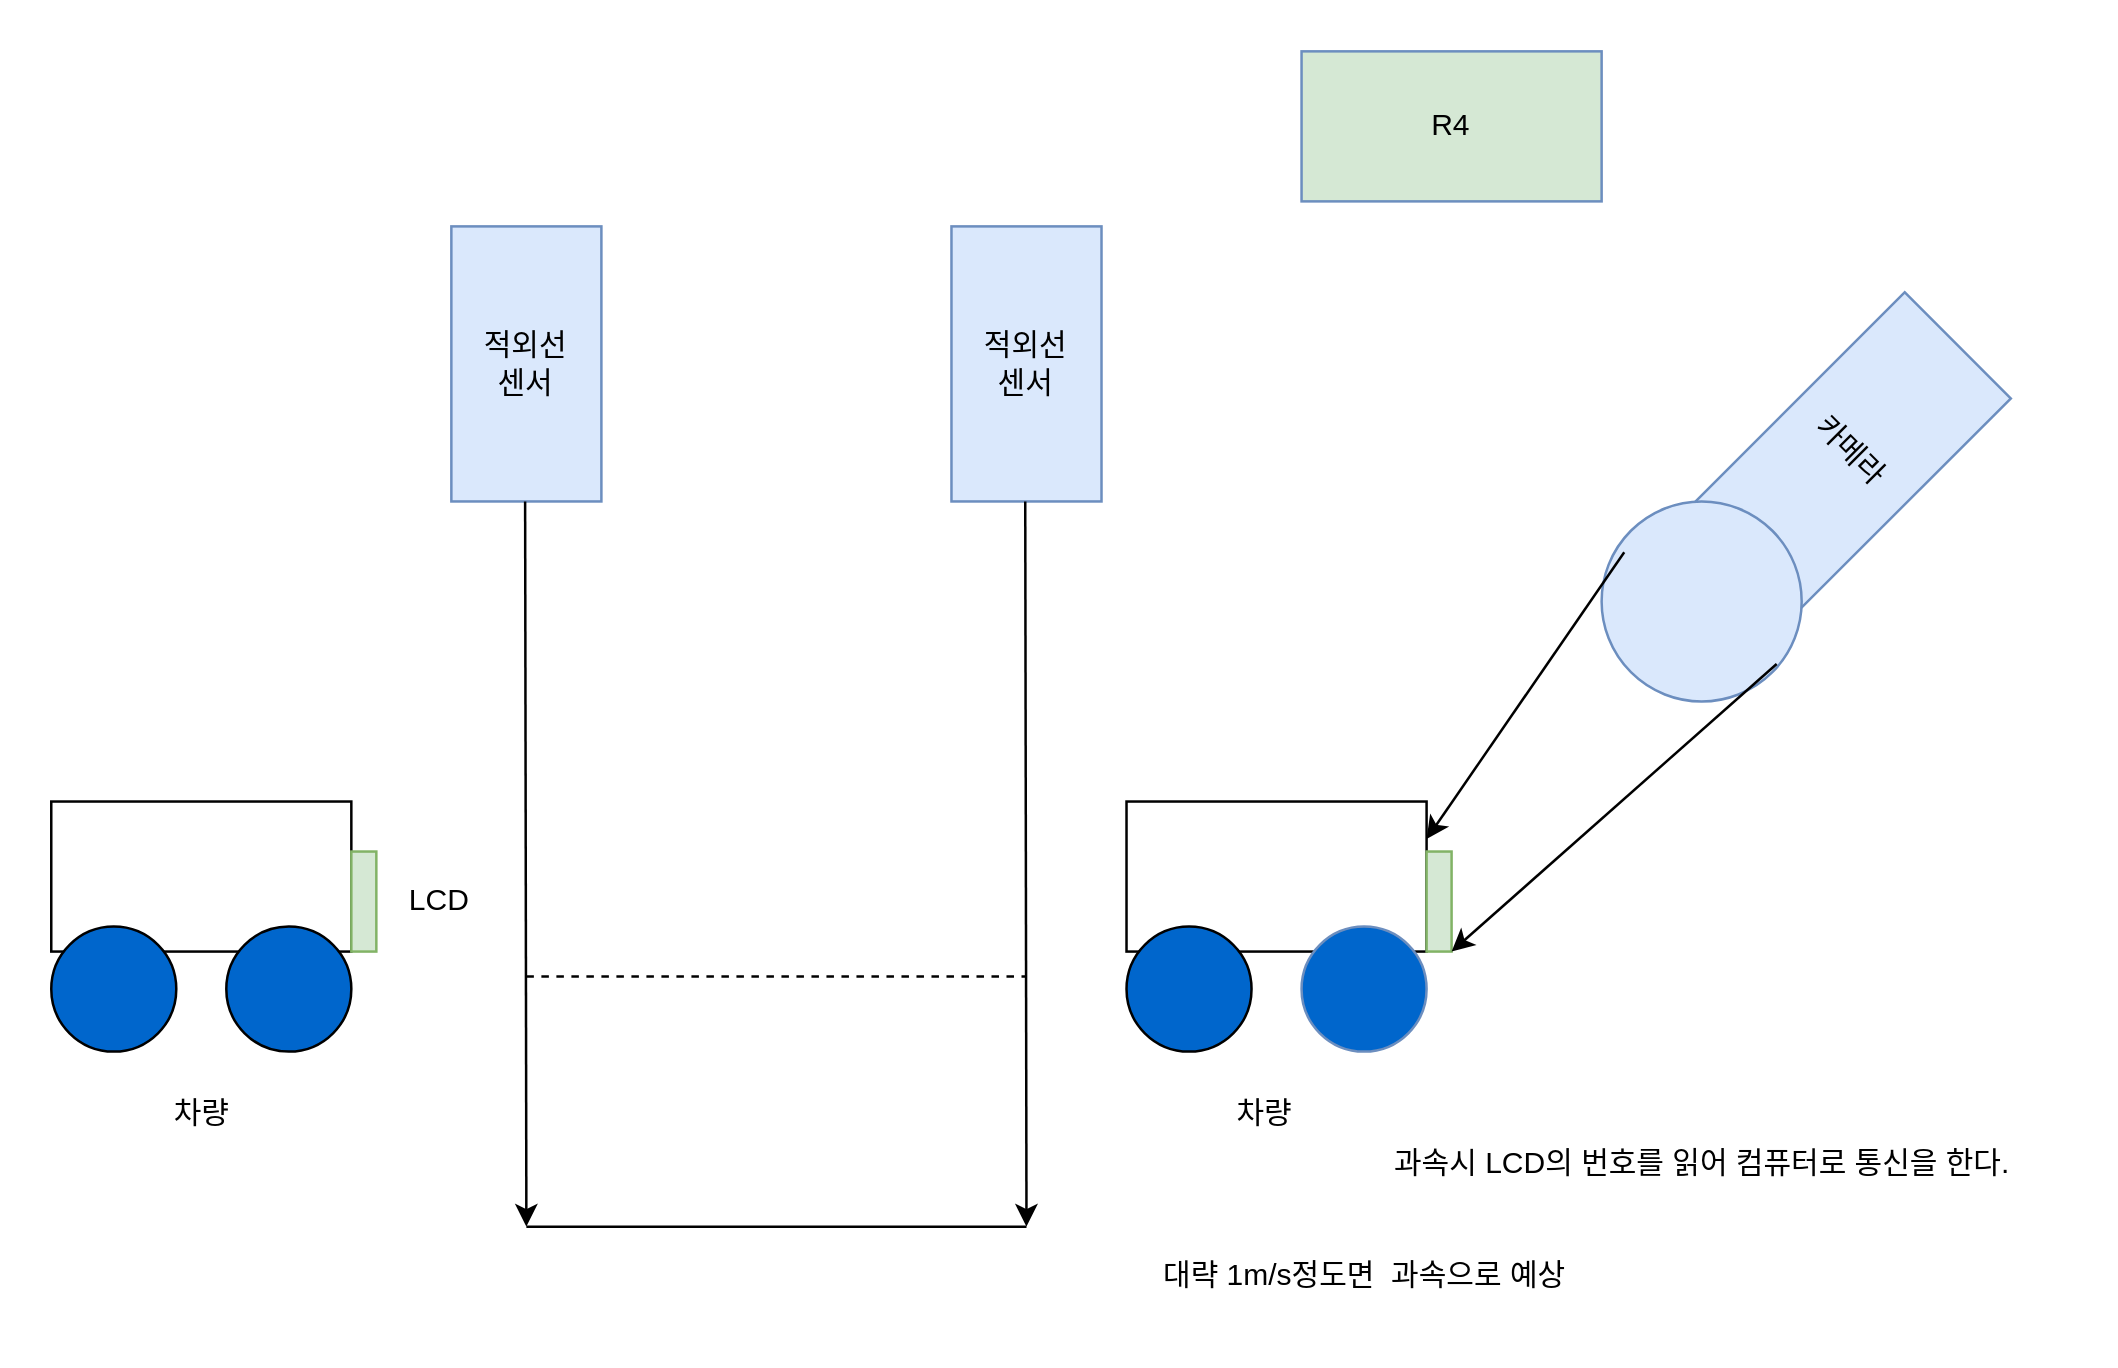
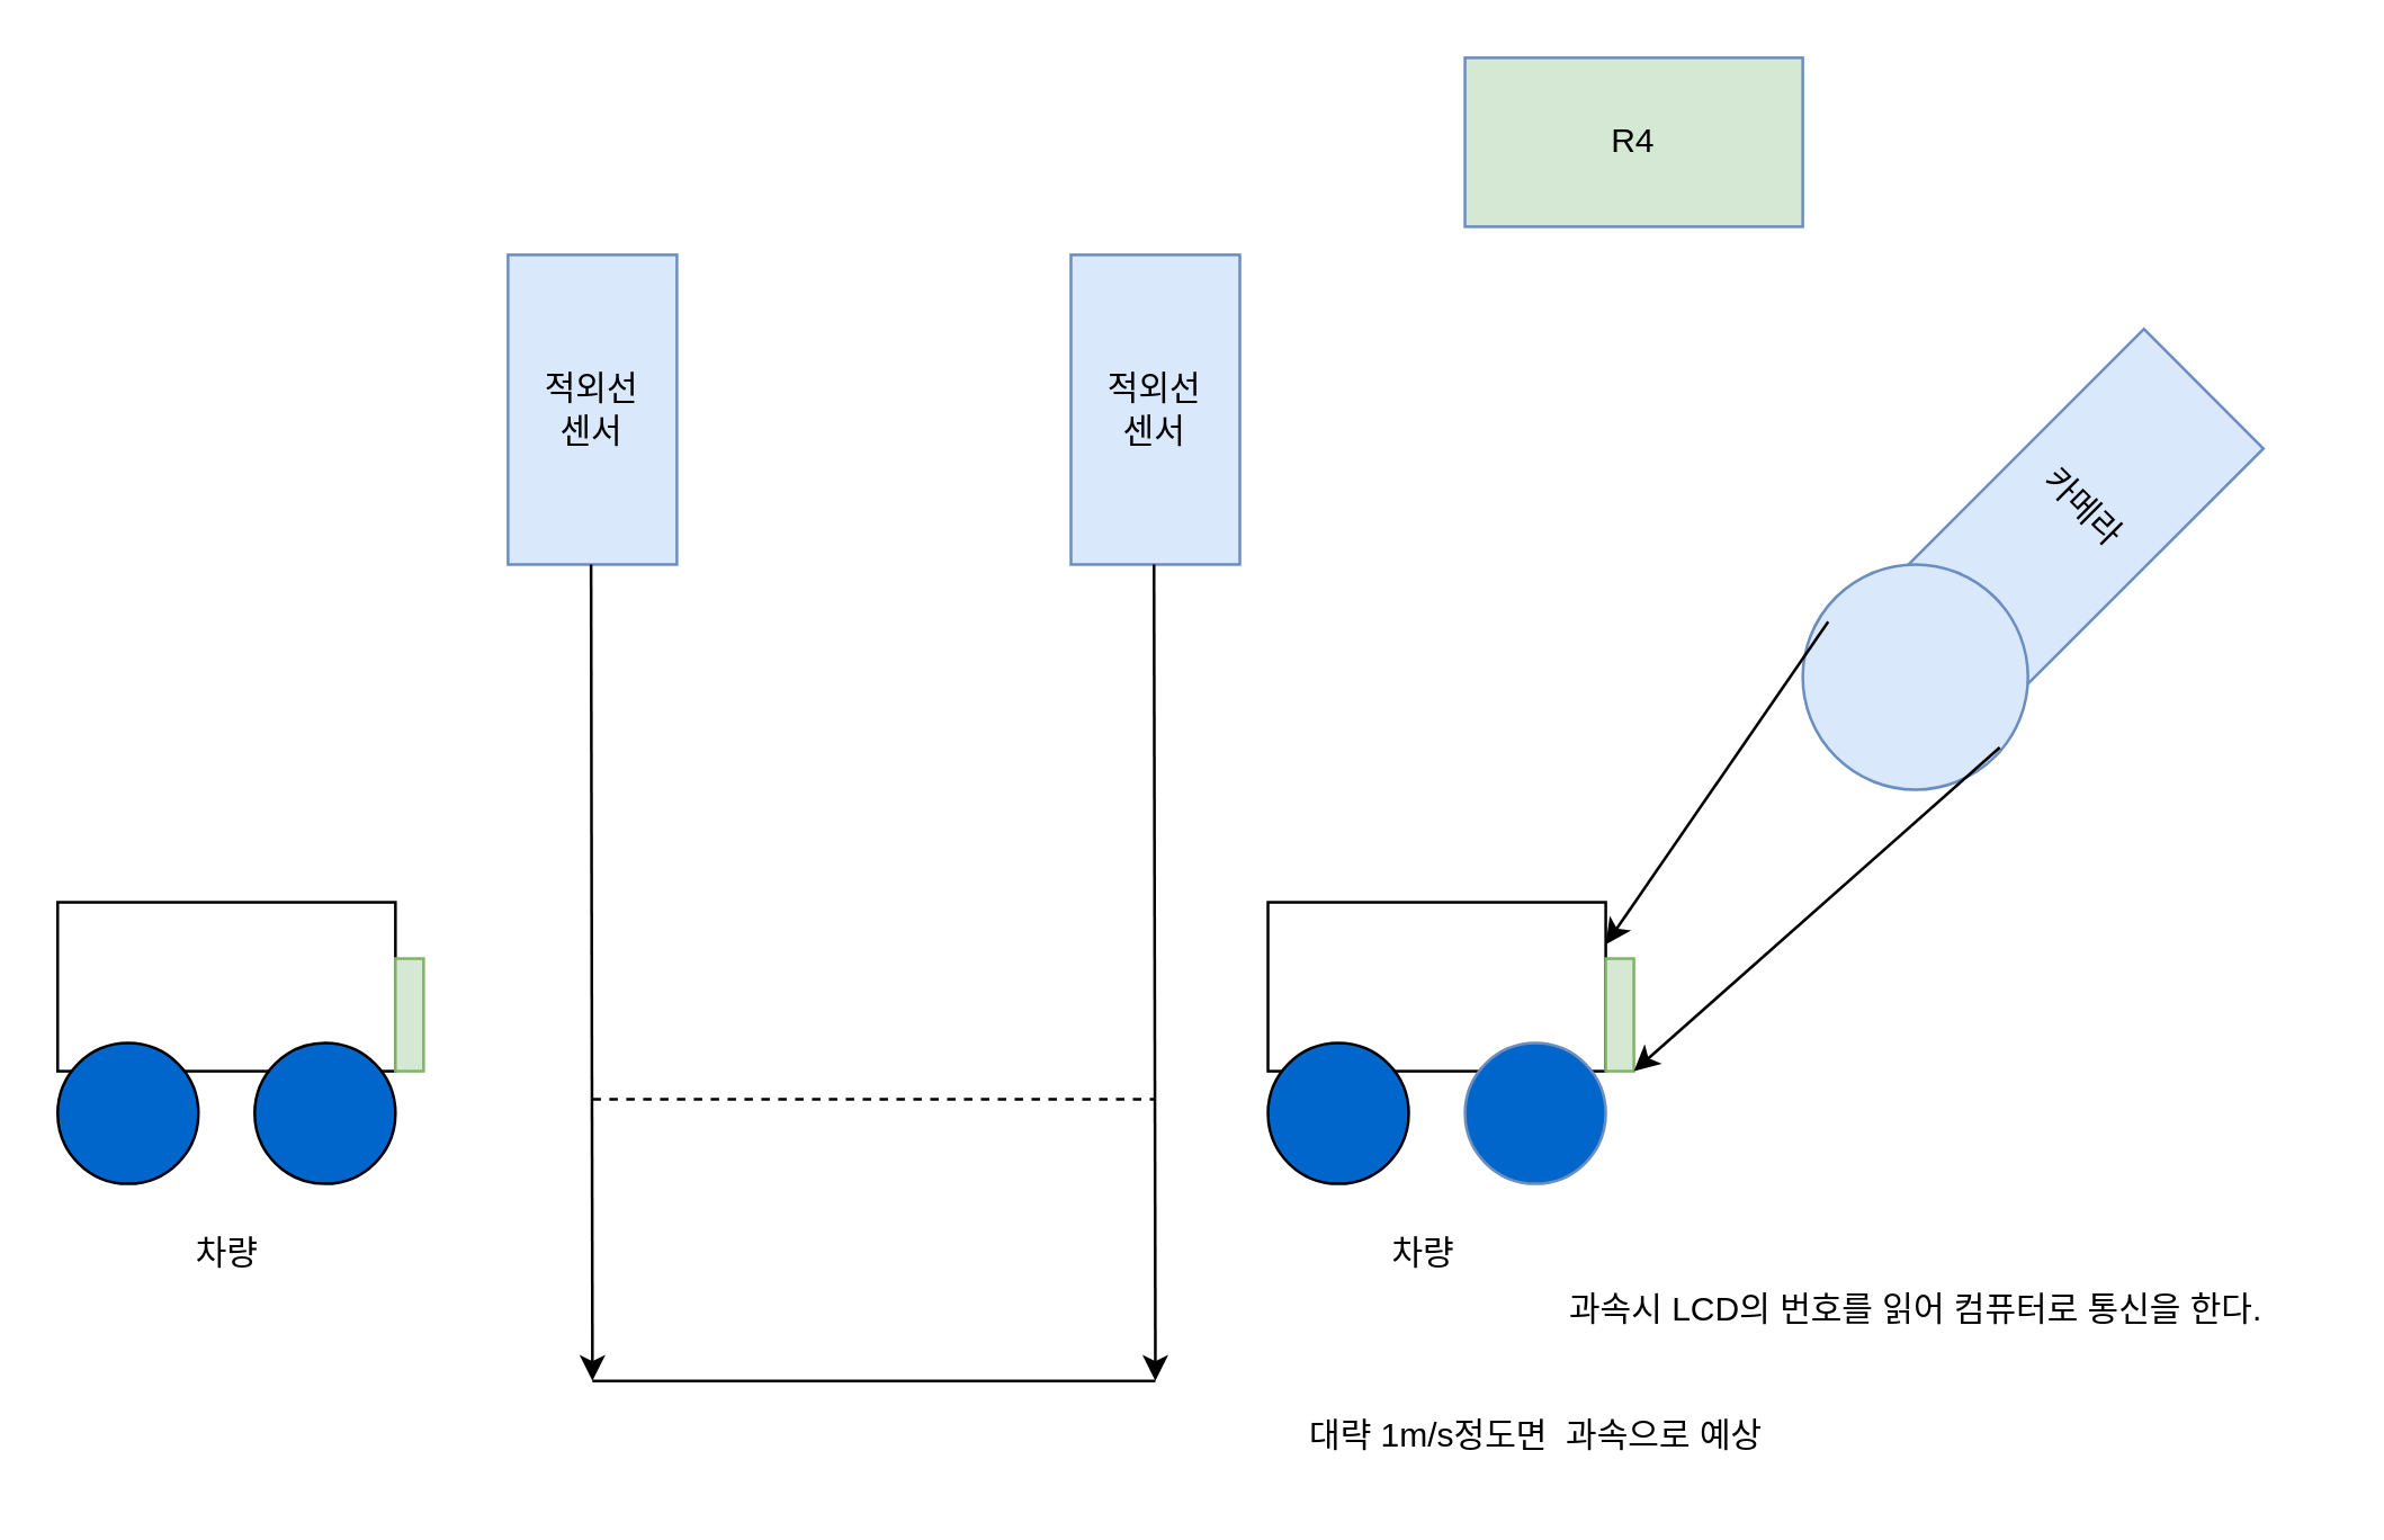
  <mxCell id="0" />
  <mxCell id="1" parent="0" />
  <mxCell id="2" value="적외선 &lt;br&gt;센서" style="whiteSpace=wrap;html=1;fillColor=#dae8fc;strokeColor=#6c8ebf;" vertex="1" parent="1"><mxGeometry x="180" y="90" width="60" height="110" as="geometry" /></mxCell>
  <mxCell id="3" value="적외선 &lt;br&gt;센서" style="whiteSpace=wrap;html=1;fillColor=#dae8fc;strokeColor=#6c8ebf;" vertex="1" parent="1"><mxGeometry x="380" y="90" width="60" height="110" as="geometry" /></mxCell>
  <mxCell id="4" value="카메라" style="whiteSpace=wrap;html=1;rotation=45;direction=south;fillColor=#dae8fc;strokeColor=#6c8ebf;" vertex="1" parent="1"><mxGeometry x="710" y="120" width="60" height="120" as="geometry" /></mxCell>
  <mxCell id="5" value="" style="ellipse;whiteSpace=wrap;html=1;fillColor=#dae8fc;strokeColor=#6c8ebf;" vertex="1" parent="1"><mxGeometry x="640" y="200" width="80" height="80" as="geometry" /></mxCell>
  <mxCell id="6" value="" style="whiteSpace=wrap;html=1;" vertex="1" parent="1"><mxGeometry x="20" y="320" width="120" height="60" as="geometry" /></mxCell>
  <mxCell id="7" value="" style="ellipse;whiteSpace=wrap;html=1;fillColor=#0066CC;" vertex="1" parent="1"><mxGeometry x="90" y="370" width="50" height="50" as="geometry" /></mxCell>
  <mxCell id="8" value="" style="ellipse;whiteSpace=wrap;html=1;fillColor=#0066CC;" vertex="1" parent="1"><mxGeometry x="20" y="370" width="50" height="50" as="geometry" /></mxCell>
  <mxCell id="9" value="" style="whiteSpace=wrap;html=1;" vertex="1" parent="1"><mxGeometry x="450" y="320" width="120" height="60" as="geometry" /></mxCell>
  <mxCell id="10" value="" style="ellipse;whiteSpace=wrap;html=1;fillColor=#0066CC;strokeColor=#6c8ebf;" vertex="1" parent="1"><mxGeometry x="520" y="370" width="50" height="50" as="geometry" /></mxCell>
  <mxCell id="11" value="" style="ellipse;whiteSpace=wrap;html=1;fillColor=#0066CC;" vertex="1" parent="1"><mxGeometry x="450" y="370" width="50" height="50" as="geometry" /></mxCell>
  <mxCell id="12" value="" style="endArrow=classic;html=1;rounded=0;" edge="1" parent="1"><mxGeometry width="50" height="50" relative="1" as="geometry"><mxPoint x="209.5" y="200" as="sourcePoint" /><mxPoint x="210" y="490" as="targetPoint" /></mxGeometry></mxCell>
  <mxCell id="13" value="" style="endArrow=classic;html=1;rounded=0;" edge="1" parent="1"><mxGeometry width="50" height="50" relative="1" as="geometry"><mxPoint x="409.5" y="200" as="sourcePoint" /><mxPoint x="410" y="490" as="targetPoint" /></mxGeometry></mxCell>
  <mxCell id="14" value="" style="endArrow=classic;html=1;rounded=0;entryX=1;entryY=0.25;entryDx=0;entryDy=0;exitX=0.113;exitY=0.254;exitDx=0;exitDy=0;exitPerimeter=0;" edge="1" parent="1" source="5" target="9"><mxGeometry width="50" height="50" relative="1" as="geometry"><mxPoint x="640" y="210" as="sourcePoint" /><mxPoint x="450" y="320" as="targetPoint" /></mxGeometry></mxCell>
  <mxCell id="15" value="" style="whiteSpace=wrap;html=1;fillColor=#d5e8d4;strokeColor=#82b366;" vertex="1" parent="1"><mxGeometry x="140" y="340" width="10" height="40" as="geometry" /></mxCell>
  <mxCell id="16" value="" style="whiteSpace=wrap;html=1;fillColor=#d5e8d4;strokeColor=#82b366;" vertex="1" parent="1"><mxGeometry x="570" y="340" width="10" height="40" as="geometry" /></mxCell>
  <mxCell id="17" value="" style="endArrow=classic;html=1;rounded=0;entryX=1;entryY=1;entryDx=0;entryDy=0;exitX=0.113;exitY=0.254;exitDx=0;exitDy=0;exitPerimeter=0;" edge="1" parent="1" target="16"><mxGeometry width="50" height="50" relative="1" as="geometry"><mxPoint x="710" y="265" as="sourcePoint" /><mxPoint x="631" y="380" as="targetPoint" /></mxGeometry></mxCell>
  <mxCell id="18" value="R4" style="rounded=0;whiteSpace=wrap;html=1;fillColor=#d5e8d4;strokeColor=#6c8ebf;" vertex="1" parent="1"><mxGeometry x="520" y="20" width="120" height="60" as="geometry" /></mxCell>
  <mxCell id="19" value="차량" style="text;html=1;align=center;verticalAlign=middle;resizable=0;points=[];autosize=1;strokeColor=none;fillColor=none;" vertex="1" parent="1"><mxGeometry x="55" y="430" width="50" height="30" as="geometry" /></mxCell>
  <mxCell id="20" value="차량" style="text;html=1;align=center;verticalAlign=middle;resizable=0;points=[];autosize=1;strokeColor=none;fillColor=none;" vertex="1" parent="1"><mxGeometry x="480" y="430" width="50" height="30" as="geometry" /></mxCell>
  <mxCell id="21" value="" style="endArrow=none;dashed=1;html=1;rounded=0;" edge="1" parent="1"><mxGeometry width="50" height="50" relative="1" as="geometry"><mxPoint x="210" y="390" as="sourcePoint" /><mxPoint x="410" y="390" as="targetPoint" /></mxGeometry></mxCell>
  <mxCell id="22" value="" style="endArrow=none;html=1;rounded=0;" edge="1" parent="1"><mxGeometry width="50" height="50" relative="1" as="geometry"><mxPoint x="210" y="490" as="sourcePoint" /><mxPoint x="410" y="490" as="targetPoint" /></mxGeometry></mxCell>
  <mxCell id="23" value="과속시 LCD의 번호를 읽어 컴퓨터로 통신을 한다." style="text;html=1;align=center;verticalAlign=middle;resizable=0;points=[];autosize=1;strokeColor=none;fillColor=none;" vertex="1" parent="1"><mxGeometry x="535" y="450" width="290" height="30" as="geometry" /></mxCell>
  <mxCell id="24" value="대략 1m/s정도면&amp;nbsp; 과속으로 예상" style="text;html=1;align=center;verticalAlign=middle;resizable=0;points=[];autosize=1;strokeColor=none;fillColor=none;" vertex="1" parent="1"><mxGeometry x="450" y="495" width="190" height="30" as="geometry" /></mxCell>
- <mxCell id="25" value="LCD" style="text;html=1;align=center;verticalAlign=middle;resizable=0;points=[];autosize=1;strokeColor=none;fillColor=none;" vertex="1" parent="1"><mxGeometry x="150" y="345" width="50" height="30" as="geometry" /></mxCell>
